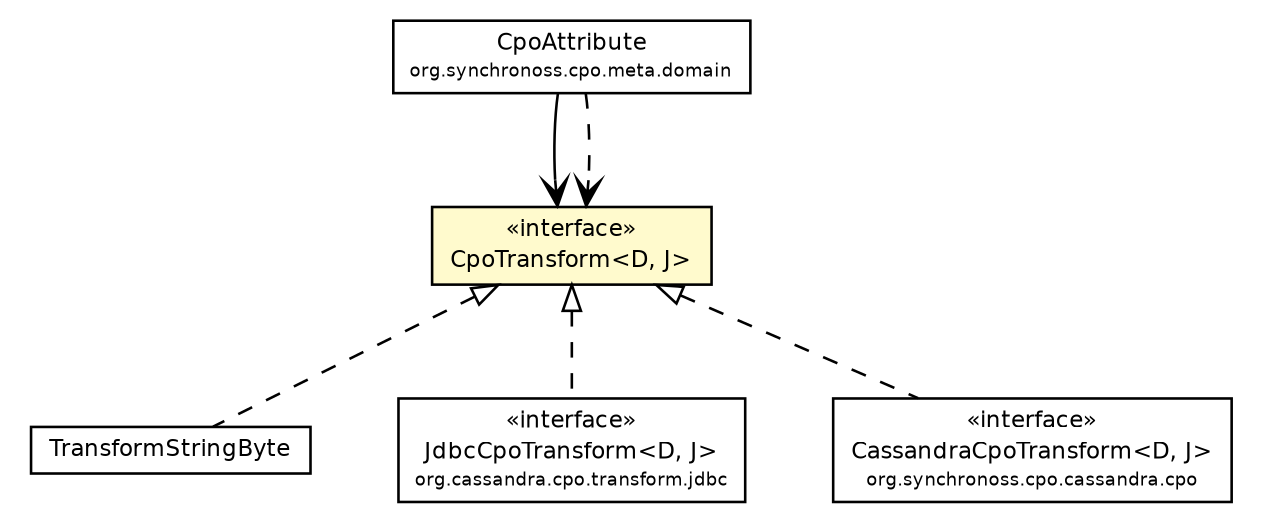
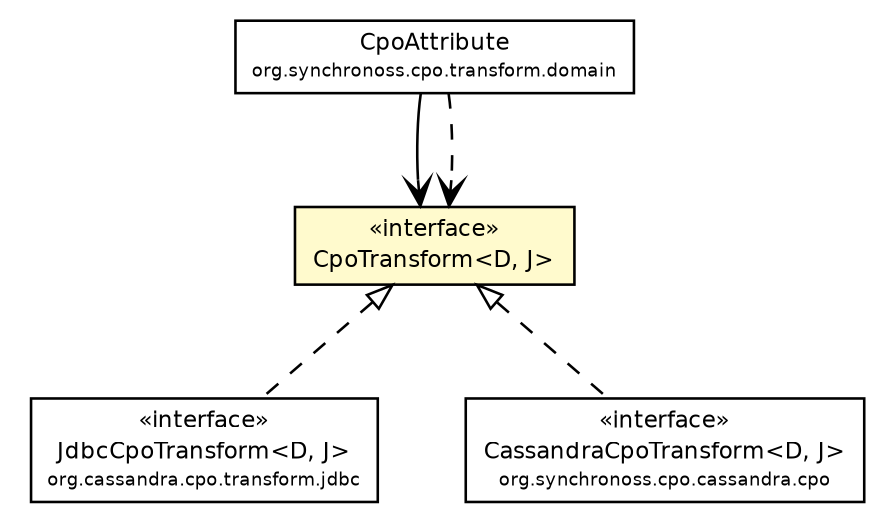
  digraph {
    node [fontcolor=black fontname=Helvetica fontsize=9.0 shape=plaintext]
    edge [fontname=Helvetica fontsize=10 headport=p labelfontname=Helvetica labelfontsize=10 tailport=p style=dashed arrowtail=empty dir=back]
-   n1 [label=<<table border="0" cellborder="1" cellspacing="0" cellpadding="2" port="p" href="../meta/domain/CpoAttribute.html"> 		<tr><td><table border="0" cellspacing="0" cellpadding="1"> 			<tr><td> CpoAttribute </td></tr> 			<tr><td><font point-size="7.0"> org.synchronoss.cpo.meta.domain </font></td></tr> 		</table></td></tr> 		</table>>]
+   n1 [label=<<table border="0" cellborder="1" cellspacing="0" cellpadding="2" port="p" href="../meta/domain/CpoAttribute.html"> 		<tr><td><table border="0" cellspacing="0" cellpadding="1"> 			<tr><td> CpoAttribute </td></tr> 			<tr><td><font point-size="7.0"> org.synchronoss.cpo.transform.domain </font></td></tr> 		</table></td></tr> 		</table>>]
    n2 [label=<<table border="0" cellborder="1" cellspacing="0" cellpadding="2" port="p" bgcolor="lemonChiffon" href="./CpoTransform.html"> 		<tr><td><table border="0" cellspacing="0" cellpadding="1"> 			<tr><td> &laquo;interface&raquo; </td></tr> 			<tr><td> CpoTransform&lt;D, J&gt; </td></tr> 		</table></td></tr> 		</table>>]
-   n3 [label=<<table border="0" cellborder="1" cellspacing="0" cellpadding="2" port="p" href="./TransformStringByte.html"> 		<tr><td><table border="0" cellspacing="0" cellpadding="1"> 			<tr><td> TransformStringByte </td></tr> 		</table></td></tr> 		</table>>]
    n4 [label=<<table border="0" cellborder="1" cellspacing="0" cellpadding="2" port="p" href="./jdbc/JdbcCpoTransform.html"> 		<tr><td><table border="0" cellspacing="0" cellpadding="1"> 			<tr><td> &laquo;interface&raquo; </td></tr> 			<tr><td> JdbcCpoTransform&lt;D, J&gt; </td></tr> 			<tr><td><font point-size="7.0"> org.cassandra.cpo.transform.jdbc </font></td></tr> 		</table></td></tr> 		</table>>]
    n5 [label=<<table border="0" cellborder="1" cellspacing="0" cellpadding="2" port="p" href="../cassandra/transform/CassandraCpoTransform.html"> 		<tr><td><table border="0" cellspacing="0" cellpadding="1"> 			<tr><td> &laquo;interface&raquo; </td></tr> 			<tr><td> CassandraCpoTransform&lt;D, J&gt; </td></tr> 			<tr><td><font point-size="7.0"> org.synchronoss.cpo.cassandra.cpo </font></td></tr> 		</table></td></tr> 		</table>>]
    n1 -> n2 [arrowhead=open color=black fontcolor=black fontsize=10.0 style="" arrowtail="" dir=""]
    n1 -> n2 [arrowhead=open color=black fontcolor=black fontsize=10.0 arrowtail="" dir=""]
-   n2 -> n3
    n2 -> n4
    n2 -> n5
  }
